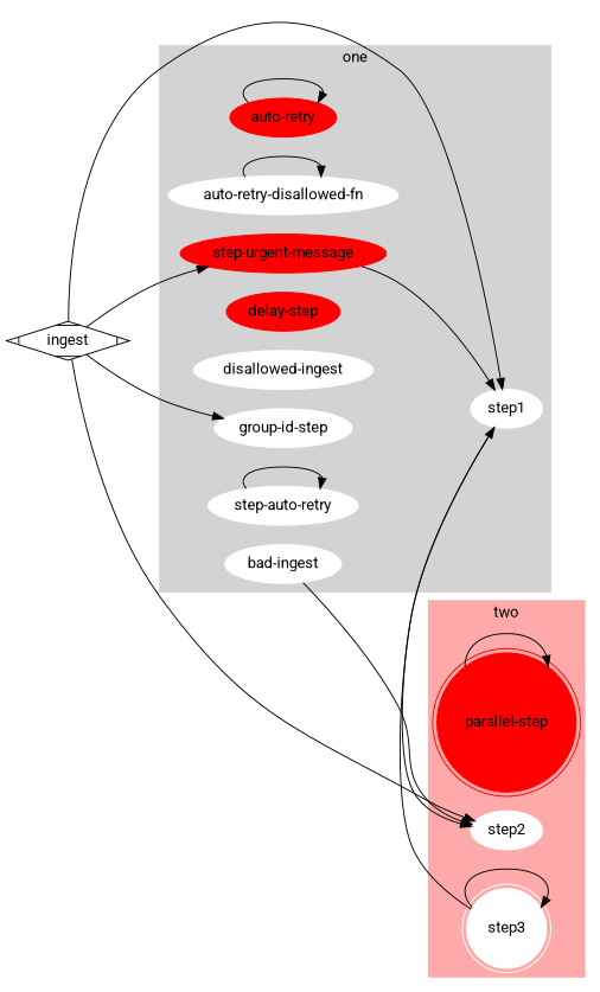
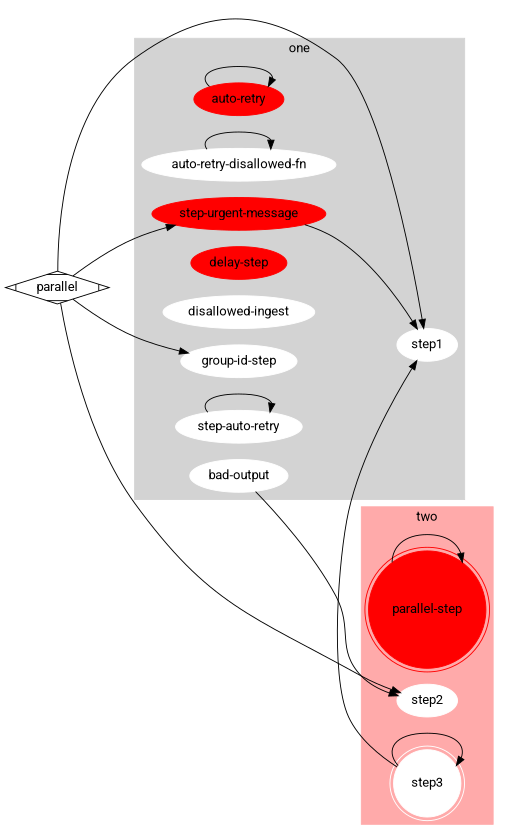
  digraph {
    fontname=Roboto
    rankdir=LR
    node [color=white fontname=Roboto style=filled]
    edge [fontname=Roboto]
    n1 [color=red label="auto-retry"]
    n2 [label="auto-retry-disallowed-fn"]
-   n3 [label="bad-ingest"]
+   n3 [label="bad-output"]
    n4 [color=red label="delay-step"]
    n5 [label="disallowed-ingest"]
    n6 [label="group-id-step"]
    n7 [label=step1]
    n8 [label="step-auto-retry"]
    n9 [color=red label="step-urgent-message"]
    n10 [color=red label="parallel-step" shape=doublecircle]
    n11 [label=step2]
    n12 [label=step3 shape=doublecircle]
-   n13 [label=ingest shape=Mdiamond color="" style=""]
+   n13 [label=parallel shape=Mdiamond color="" style=""]
    subgraph cluster_1 {
      color=lightgrey
      label=one
      style=filled
      n1
      n2
      n3
      n4
      n5
      n6
      n7
      n8
      n9
    }
    subgraph cluster_2 {
      color="#ffaaaa"
      label=two
      style=filled
      n10
      n11
      n12
    }
    n1 -> n1
    n2 -> n2
    n3 -> n11
-   n7 -> n11
    n8 -> n8
    n9 -> n7
    n10 -> n10
    n12 -> n7
    n12 -> n12
    n13 -> n6
    n13 -> n7
    n13 -> n9
    n13 -> n11
  }
